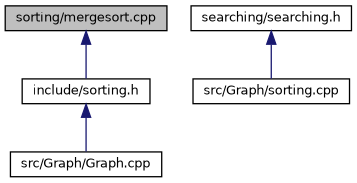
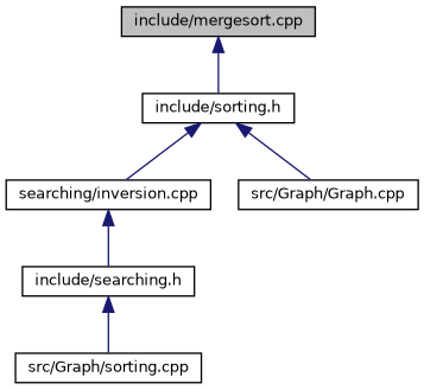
  digraph {
    node [color=black fillcolor=white fontname=Helvetica fontsize=10 shape=record style=filled]
    edge [color=midnightblue dir=back fontname=Helvetica fontsize=10 labelfontname=Helvetica labelfontsize=10 style=solid]
-   n1 [fillcolor=grey75 fontcolor=black height=0.2 label="sorting/mergesort.cpp" width=0.4]
+   n1 [fillcolor=grey75 fontcolor=black height=0.2 label="include/mergesort.cpp" width=0.4]
    n2 [height=0.2 label="include/sorting.h" width=0.4]
+   n3 [height=0.2 label="searching/inversion.cpp" width=0.4]
    n4 [height=0.2 label="src/Graph/Graph.cpp" width=0.4]
-   n5 [height=0.2 label="searching/searching.h" width=0.4]
+   n5 [height=0.2 label="include/searching.h" width=0.4]
    n6 [height=0.2 label="src/Graph/sorting.cpp" width=0.4]
    n1 -> n2
+   n2 -> n3
    n2 -> n4
+   n3 -> n5
    n5 -> n6
  }
